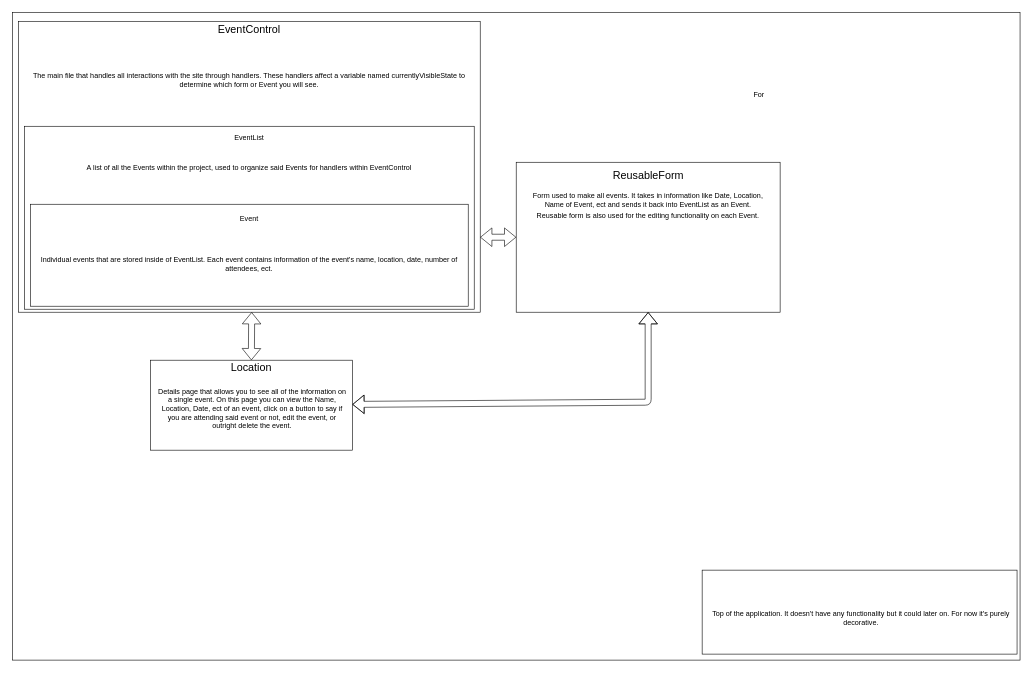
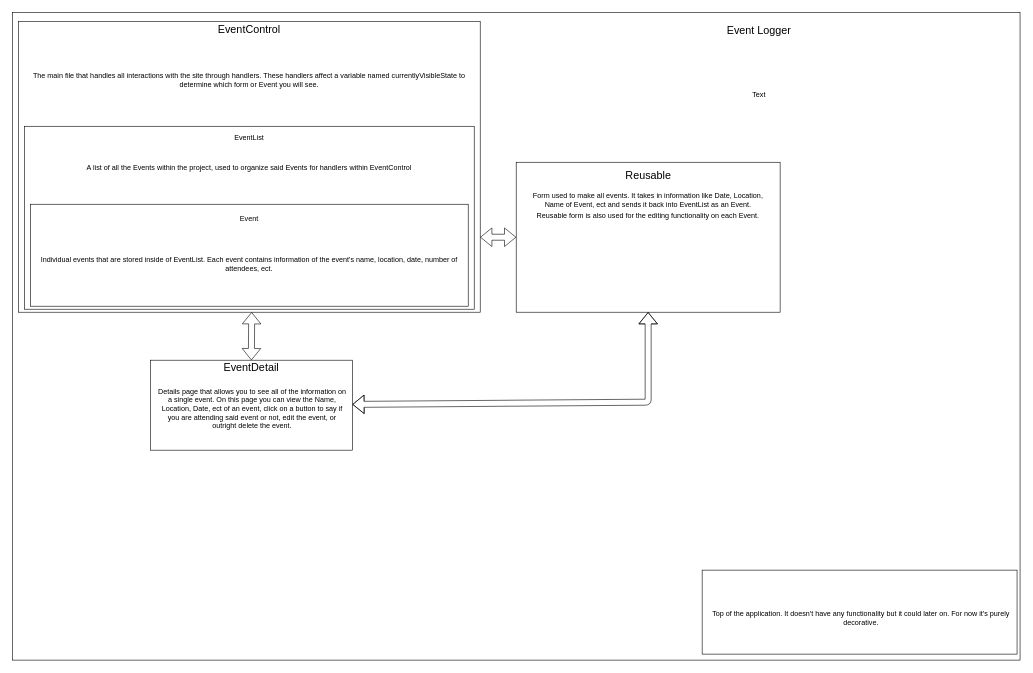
  <mxCell id="0" />
  <mxCell id="1" parent="0" />
  <mxCell id="2" value="" style="group" parent="1" vertex="1" connectable="0"><mxGeometry x="20" y="20" width="1680" height="1080" as="geometry" /></mxCell>
  <mxCell id="3" value="" style="rounded=0;whiteSpace=wrap;html=1;" parent="2" vertex="1"><mxGeometry width="1680" height="1080" as="geometry" /></mxCell>
+ <mxCell id="4" value="Event Logger" style="text;html=1;strokeColor=none;fillColor=none;align=center;verticalAlign=middle;whiteSpace=wrap;rounded=0;fontSize=18;" parent="2" vertex="1"><mxGeometry x="1135" y="15" width="220" height="30" as="geometry" /></mxCell>
  <mxCell id="5" value="" style="group" parent="2" vertex="1" connectable="0"><mxGeometry x="840" y="250" width="440" height="250" as="geometry" /></mxCell>
  <mxCell id="6" value="" style="rounded=0;whiteSpace=wrap;html=1;fontSize=18;" parent="5" vertex="1"><mxGeometry width="440" height="250" as="geometry" /></mxCell>
- <mxCell id="7" value="ReusableForm" style="text;html=1;strokeColor=none;fillColor=none;align=center;verticalAlign=middle;whiteSpace=wrap;rounded=0;fontSize=18;" parent="5" vertex="1"><mxGeometry x="146.736" y="8.929" width="146.528" height="26.786" as="geometry" /></mxCell>
+ <mxCell id="7" value="Reusable" style="text;html=1;strokeColor=none;fillColor=none;align=center;verticalAlign=middle;whiteSpace=wrap;rounded=0;fontSize=18;" parent="5" vertex="1"><mxGeometry x="146.736" y="8.929" width="146.528" height="26.786" as="geometry" /></mxCell>
  <mxCell id="8" value="Form used to make all events. It takes in information like Date, Location, Name of Event, ect and sends it back into EventList as an Event." style="text;html=1;strokeColor=none;fillColor=none;align=center;verticalAlign=middle;whiteSpace=wrap;rounded=0;" parent="5" vertex="1"><mxGeometry x="10" y="35.71" width="420" height="54.29" as="geometry" /></mxCell>
  <mxCell id="9" value="" style="group" parent="2" vertex="1" connectable="0"><mxGeometry x="230" y="580" width="337" height="150" as="geometry" /></mxCell>
  <mxCell id="10" value="" style="rounded=0;whiteSpace=wrap;html=1;fontSize=18;" parent="9" vertex="1"><mxGeometry width="337" height="150" as="geometry" /></mxCell>
- <mxCell id="11" value="Location" style="text;html=1;strokeColor=none;fillColor=none;align=center;verticalAlign=middle;whiteSpace=wrap;rounded=0;fontSize=18;" parent="9" vertex="1"><mxGeometry x="121.979" y="5.357" width="93.043" height="16.071" as="geometry" /></mxCell>
+ <mxCell id="11" value="EventDetail" style="text;html=1;strokeColor=none;fillColor=none;align=center;verticalAlign=middle;whiteSpace=wrap;rounded=0;fontSize=18;" parent="9" vertex="1"><mxGeometry x="121.979" y="5.357" width="93.043" height="16.071" as="geometry" /></mxCell>
  <mxCell id="12" value="Details page that allows you to see all of the information on a single event. On this page you can view the Name, Location, Date, ect of an event, click on a button to say if you are attending said event or not, edit the event, or outright delete the event." style="text;html=1;strokeColor=none;fillColor=none;align=center;verticalAlign=middle;whiteSpace=wrap;rounded=0;" parent="9" vertex="1"><mxGeometry x="10" y="21.43" width="320" height="118.57" as="geometry" /></mxCell>
  <mxCell id="13" value="" style="shape=flexArrow;endArrow=classic;startArrow=classic;html=1;entryX=0.5;entryY=1;entryDx=0;entryDy=0;" parent="2" source="10" target="6" edge="1"><mxGeometry width="100" height="100" relative="1" as="geometry"><mxPoint x="900" y="540" as="sourcePoint" /><mxPoint x="1000" y="440" as="targetPoint" /><Array as="points"><mxPoint x="1060" y="650" /></Array></mxGeometry></mxCell>
  <mxCell id="14" value="" style="group" parent="2" vertex="1" connectable="0"><mxGeometry x="1150" y="930" width="525" height="140" as="geometry" /></mxCell>
  <mxCell id="15" value="" style="rounded=0;whiteSpace=wrap;html=1;fontSize=18;" parent="14" vertex="1"><mxGeometry width="525" height="140" as="geometry" /></mxCell>
  <mxCell id="16" value="Top of the application. It doesn't have any functionality but it could later on. For now it's purely decorative." style="text;html=1;strokeColor=none;fillColor=none;align=center;verticalAlign=middle;whiteSpace=wrap;rounded=0;" parent="14" vertex="1"><mxGeometry x="10" y="40" width="510" height="80" as="geometry" /></mxCell>
- <mxCell id="17" value="For" style="text;html=1;strokeColor=none;fillColor=none;align=center;verticalAlign=middle;whiteSpace=wrap;rounded=0;" parent="2" vertex="1"><mxGeometry x="820" y="45" width="850" height="185" as="geometry" /></mxCell>
+ <mxCell id="17" value="Text" style="text;html=1;strokeColor=none;fillColor=none;align=center;verticalAlign=middle;whiteSpace=wrap;rounded=0;" parent="2" vertex="1"><mxGeometry x="820" y="45" width="850" height="185" as="geometry" /></mxCell>
  <mxCell id="18" value="" style="group" parent="1" vertex="1" connectable="0"><mxGeometry x="30" y="35" width="770" height="485" as="geometry" /></mxCell>
  <mxCell id="19" value="" style="rounded=0;whiteSpace=wrap;html=1;fontSize=18;" parent="18" vertex="1"><mxGeometry width="770" height="485.0" as="geometry" /></mxCell>
  <mxCell id="20" value="EventControl" style="text;html=1;strokeColor=none;fillColor=none;align=center;verticalAlign=middle;whiteSpace=wrap;rounded=0;fontSize=18;" parent="18" vertex="1"><mxGeometry x="215" y="6.896" width="340" height="13.791" as="geometry" /></mxCell>
  <mxCell id="21" value="" style="group" parent="18" vertex="1" connectable="0"><mxGeometry x="10" y="175" width="750" height="305" as="geometry" /></mxCell>
  <mxCell id="22" value="" style="rounded=0;whiteSpace=wrap;html=1;" parent="21" vertex="1"><mxGeometry width="750" height="305" as="geometry" /></mxCell>
  <mxCell id="23" value="EventList" style="text;html=1;strokeColor=none;fillColor=none;align=center;verticalAlign=middle;whiteSpace=wrap;rounded=0;" parent="21" vertex="1"><mxGeometry x="280" y="10" width="190" height="20" as="geometry" /></mxCell>
  <mxCell id="24" value="A list of all the Events within the project, used to organize said Events for handlers within EventControl" style="text;html=1;strokeColor=none;fillColor=none;align=center;verticalAlign=middle;whiteSpace=wrap;rounded=0;" parent="21" vertex="1"><mxGeometry x="10" y="30" width="730" height="80" as="geometry" /></mxCell>
  <mxCell id="25" value="" style="group" parent="21" vertex="1" connectable="0"><mxGeometry x="10" y="130" width="730" height="170" as="geometry" /></mxCell>
  <mxCell id="26" value="" style="group" parent="25" vertex="1" connectable="0"><mxGeometry width="730" height="170" as="geometry" /></mxCell>
  <mxCell id="27" value="" style="rounded=0;whiteSpace=wrap;html=1;" parent="26" vertex="1"><mxGeometry width="730" height="170" as="geometry" /></mxCell>
  <mxCell id="28" value="Event" style="text;html=1;strokeColor=none;fillColor=none;align=center;verticalAlign=middle;whiteSpace=wrap;rounded=0;" parent="26" vertex="1"><mxGeometry x="290" y="9.44" width="150" height="28.33" as="geometry" /></mxCell>
  <mxCell id="29" value="Individual events that are stored inside of EventList. Each event contains information of the event's name, location, date, number of attendees, ect." style="text;html=1;strokeColor=none;fillColor=none;align=center;verticalAlign=middle;whiteSpace=wrap;rounded=0;" parent="26" vertex="1"><mxGeometry x="10" y="37.77" width="710" height="122.23" as="geometry" /></mxCell>
  <mxCell id="30" value="The main file that handles all interactions with the site through handlers. These handlers affect a variable named currentlyVisibleState to determine which form or Event you will see." style="text;html=1;strokeColor=none;fillColor=none;align=center;verticalAlign=middle;whiteSpace=wrap;rounded=0;" parent="18" vertex="1"><mxGeometry x="10" y="25" width="750" height="145" as="geometry" /></mxCell>
  <mxCell id="31" value="" style="shape=flexArrow;endArrow=classic;startArrow=classic;html=1;entryX=0;entryY=0.5;entryDx=0;entryDy=0;" parent="1" target="6" edge="1"><mxGeometry width="100" height="100" relative="1" as="geometry"><mxPoint x="800" y="395" as="sourcePoint" /><mxPoint x="660" y="260" as="targetPoint" /></mxGeometry></mxCell>
  <mxCell id="32" value="" style="shape=flexArrow;endArrow=classic;startArrow=classic;html=1;exitX=0.5;exitY=0;exitDx=0;exitDy=0;" parent="1" source="10" edge="1"><mxGeometry width="100" height="100" relative="1" as="geometry"><mxPoint x="580" y="560" as="sourcePoint" /><mxPoint x="419" y="520" as="targetPoint" /></mxGeometry></mxCell>
  <mxCell id="33" value="Reusable form is also used for the editing functionality on each Event." style="text;html=1;strokeColor=none;fillColor=none;align=center;verticalAlign=middle;whiteSpace=wrap;rounded=0;" vertex="1" parent="1"><mxGeometry x="870" y="350" width="420" height="20" as="geometry" /></mxCell>
